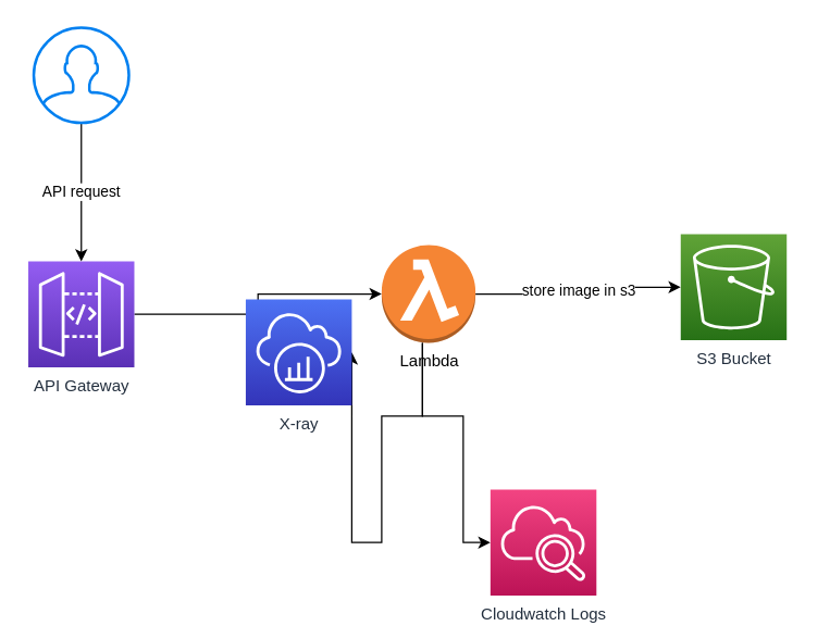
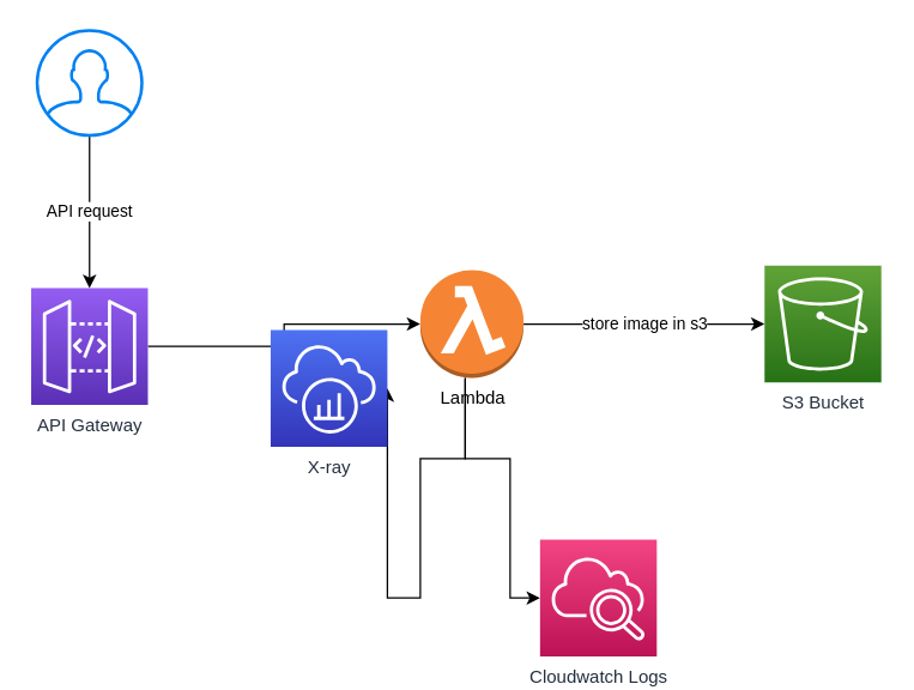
  <mxCell id="0" />
  <mxCell id="1" parent="0" />
  <mxCell id="2" style="edgeStyle=orthogonalEdgeStyle;rounded=0;orthogonalLoop=1;jettySize=auto;html=1;" edge="1" parent="1" source="3" target="7"><mxGeometry relative="1" as="geometry" /></mxCell>
  <mxCell id="3" value="API Gateway" style="sketch=0;points=[[0,0,0],[0.25,0,0],[0.5,0,0],[0.75,0,0],[1,0,0],[0,1,0],[0.25,1,0],[0.5,1,0],[0.75,1,0],[1,1,0],[0,0.25,0],[0,0.5,0],[0,0.75,0],[1,0.25,0],[1,0.5,0],[1,0.75,0]];outlineConnect=0;fontColor=#232F3E;gradientColor=#945DF2;gradientDirection=north;fillColor=#5A30B5;strokeColor=#ffffff;dashed=0;verticalLabelPosition=bottom;verticalAlign=top;align=center;html=1;fontSize=12;fontStyle=0;aspect=fixed;shape=mxgraph.aws4.resourceIcon;resIcon=mxgraph.aws4.api_gateway;" vertex="1" parent="1"><mxGeometry x="20" y="192" width="78" height="78" as="geometry" /></mxCell>
  <mxCell id="4" value="store image in s3" style="edgeStyle=orthogonalEdgeStyle;rounded=0;orthogonalLoop=1;jettySize=auto;html=1;" edge="1" parent="1" source="7" target="8"><mxGeometry relative="1" as="geometry" /></mxCell>
  <mxCell id="5" style="edgeStyle=orthogonalEdgeStyle;rounded=0;orthogonalLoop=1;jettySize=auto;html=1;entryX=1;entryY=0.5;entryDx=0;entryDy=0;entryPerimeter=0;" edge="1" parent="1" source="7" target="10"><mxGeometry relative="1" as="geometry"><Array as="points"><mxPoint x="310" y="306" /><mxPoint x="280" y="306" /><mxPoint x="280" y="399" /></Array></mxGeometry></mxCell>
  <mxCell id="6" style="edgeStyle=orthogonalEdgeStyle;rounded=0;orthogonalLoop=1;jettySize=auto;html=1;entryX=0;entryY=0.5;entryDx=0;entryDy=0;entryPerimeter=0;" edge="1" parent="1" source="7" target="9"><mxGeometry relative="1" as="geometry"><Array as="points"><mxPoint x="310" y="306" /><mxPoint x="340" y="306" /><mxPoint x="340" y="399" /></Array></mxGeometry></mxCell>
  <mxCell id="7" value="&lt;div&gt;Lambda&lt;/div&gt;" style="outlineConnect=0;dashed=0;verticalLabelPosition=bottom;verticalAlign=top;align=center;html=1;shape=mxgraph.aws3.lambda_function;fillColor=#F58534;gradientColor=none;" vertex="1" parent="1"><mxGeometry x="280" y="180" width="69" height="72" as="geometry" /></mxCell>
- <mxCell id="8" value="S3 Bucket" style="sketch=0;points=[[0,0,0],[0.25,0,0],[0.5,0,0],[0.75,0,0],[1,0,0],[0,1,0],[0.25,1,0],[0.5,1,0],[0.75,1,0],[1,1,0],[0,0.25,0],[0,0.5,0],[0,0.75,0],[1,0.25,0],[1,0.5,0],[1,0.75,0]];outlineConnect=0;fontColor=#232F3E;gradientColor=#60A337;gradientDirection=north;fillColor=#277116;strokeColor=#ffffff;dashed=0;verticalLabelPosition=bottom;verticalAlign=top;align=center;html=1;fontSize=12;fontStyle=0;aspect=fixed;shape=mxgraph.aws4.resourceIcon;resIcon=mxgraph.aws4.s3;" vertex="1" parent="1"><mxGeometry x="500" y="172" width="78" height="78" as="geometry" /></mxCell>
+ <mxCell id="8" value="S3 Bucket" style="sketch=0;points=[[0,0,0],[0.25,0,0],[0.5,0,0],[0.75,0,0],[1,0,0],[0,1,0],[0.25,1,0],[0.5,1,0],[0.75,1,0],[1,1,0],[0,0.25,0],[0,0.5,0],[0,0.75,0],[1,0.25,0],[1,0.5,0],[1,0.75,0]];outlineConnect=0;fontColor=#232F3E;gradientColor=#60A337;gradientDirection=north;fillColor=#277116;strokeColor=#ffffff;dashed=0;verticalLabelPosition=bottom;verticalAlign=top;align=center;html=1;fontSize=12;fontStyle=0;aspect=fixed;shape=mxgraph.aws4.resourceIcon;resIcon=mxgraph.aws4.s3;" vertex="1" parent="1"><mxGeometry x="510" y="177" width="78" height="78" as="geometry" /></mxCell>
  <mxCell id="9" value="Cloudwatch Logs" style="sketch=0;points=[[0,0,0],[0.25,0,0],[0.5,0,0],[0.75,0,0],[1,0,0],[0,1,0],[0.25,1,0],[0.5,1,0],[0.75,1,0],[1,1,0],[0,0.25,0],[0,0.5,0],[0,0.75,0],[1,0.25,0],[1,0.5,0],[1,0.75,0]];points=[[0,0,0],[0.25,0,0],[0.5,0,0],[0.75,0,0],[1,0,0],[0,1,0],[0.25,1,0],[0.5,1,0],[0.75,1,0],[1,1,0],[0,0.25,0],[0,0.5,0],[0,0.75,0],[1,0.25,0],[1,0.5,0],[1,0.75,0]];outlineConnect=0;fontColor=#232F3E;gradientColor=#F34482;gradientDirection=north;fillColor=#BC1356;strokeColor=#ffffff;dashed=0;verticalLabelPosition=bottom;verticalAlign=top;align=center;html=1;fontSize=12;fontStyle=0;aspect=fixed;shape=mxgraph.aws4.resourceIcon;resIcon=mxgraph.aws4.cloudwatch_2;" vertex="1" parent="1"><mxGeometry x="360" y="360" width="78" height="78" as="geometry" /></mxCell>
  <mxCell id="10" value="X-ray" style="sketch=0;points=[[0,0,0],[0.25,0,0],[0.5,0,0],[0.75,0,0],[1,0,0],[0,1,0],[0.25,1,0],[0.5,1,0],[0.75,1,0],[1,1,0],[0,0.25,0],[0,0.5,0],[0,0.75,0],[1,0.25,0],[1,0.5,0],[1,0.75,0]];outlineConnect=0;fontColor=#232F3E;gradientColor=#4D72F3;gradientDirection=north;fillColor=#3334B9;strokeColor=#ffffff;dashed=0;verticalLabelPosition=bottom;verticalAlign=top;align=center;html=1;fontSize=12;fontStyle=0;aspect=fixed;shape=mxgraph.aws4.resourceIcon;resIcon=mxgraph.aws4.xray;" vertex="1" parent="1"><mxGeometry x="180" y="220" width="78" height="78" as="geometry" /></mxCell>
  <mxCell id="11" value="API request" style="edgeStyle=orthogonalEdgeStyle;rounded=0;orthogonalLoop=1;jettySize=auto;html=1;entryX=0.5;entryY=0;entryDx=0;entryDy=0;entryPerimeter=0;" edge="1" parent="1" source="12" target="3"><mxGeometry relative="1" as="geometry" /></mxCell>
  <mxCell id="12" value="" style="html=1;verticalLabelPosition=bottom;align=center;labelBackgroundColor=#ffffff;verticalAlign=top;strokeWidth=2;strokeColor=#0080F0;shadow=0;dashed=0;shape=mxgraph.ios7.icons.user;" vertex="1" parent="1"><mxGeometry x="24" y="20" width="70" height="70" as="geometry" /></mxCell>
